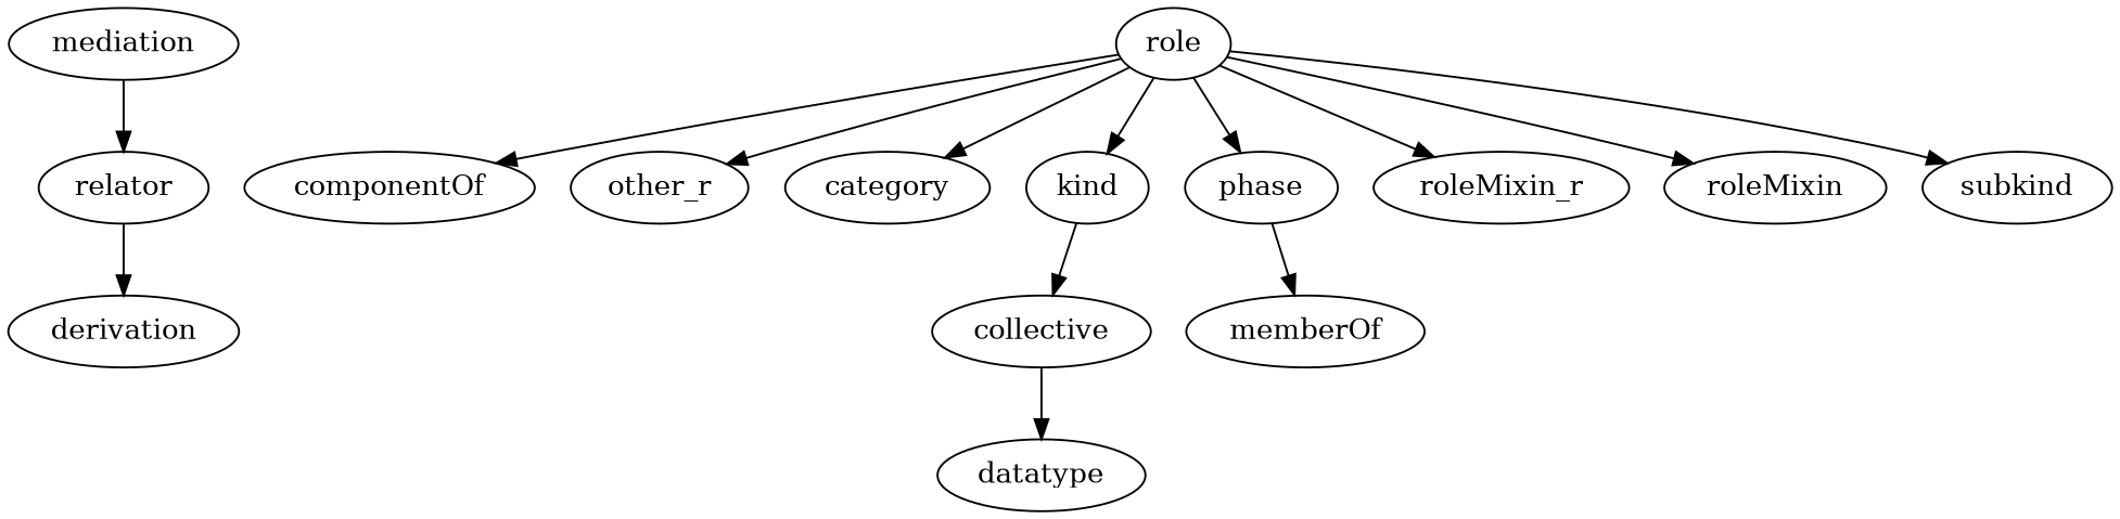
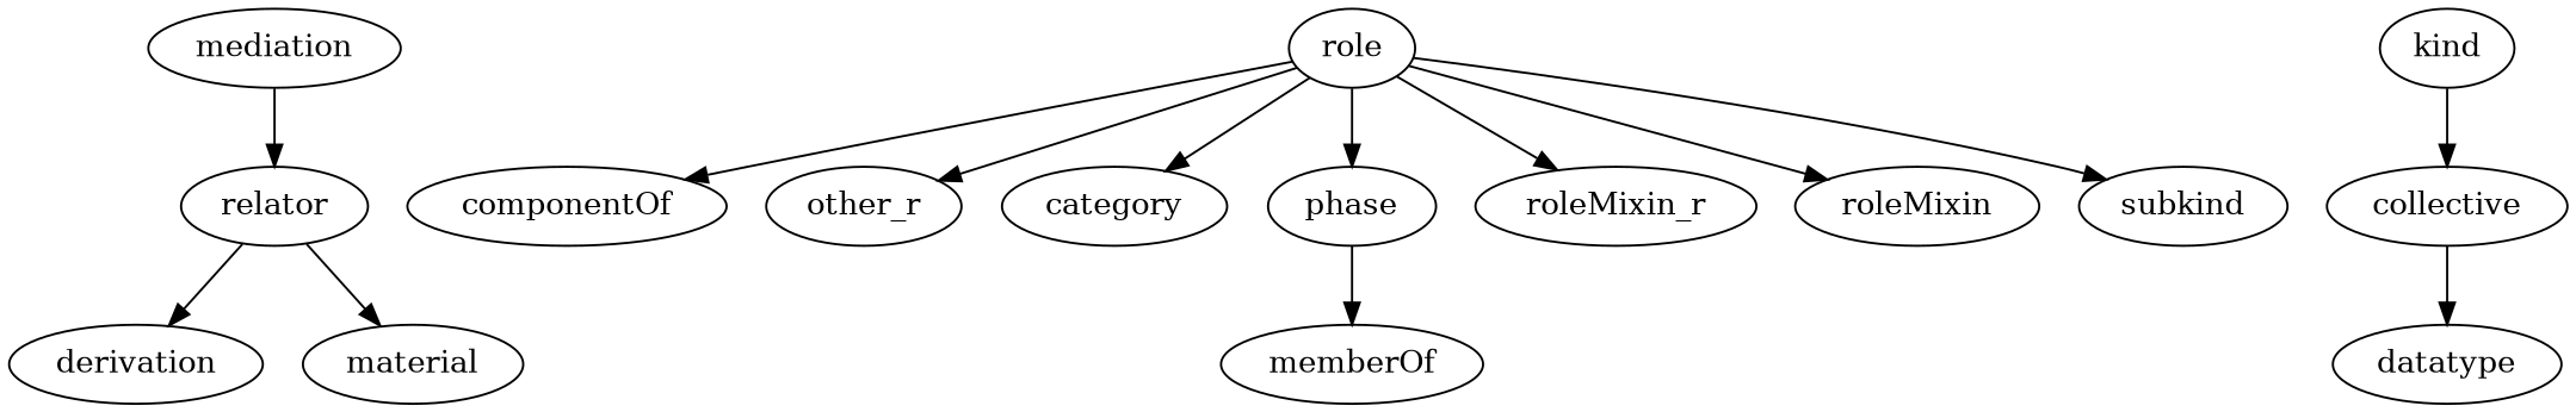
  strict digraph {
    mediation
    relator
    derivation
+   material
    role
    componentOf
    other_r
    category
    kind
    phase
    n11 [label=roleMixin_r]
    roleMixin
    subkind
    collective
    memberOf
    datatype
    mediation -> relator
    relator -> derivation
+   relator -> material
    role -> componentOf
    role -> other_r
    role -> category
-   role -> kind
    role -> phase
    role -> n11
    role -> roleMixin
    role -> subkind
    kind -> collective
    phase -> memberOf
    collective -> datatype
  }
